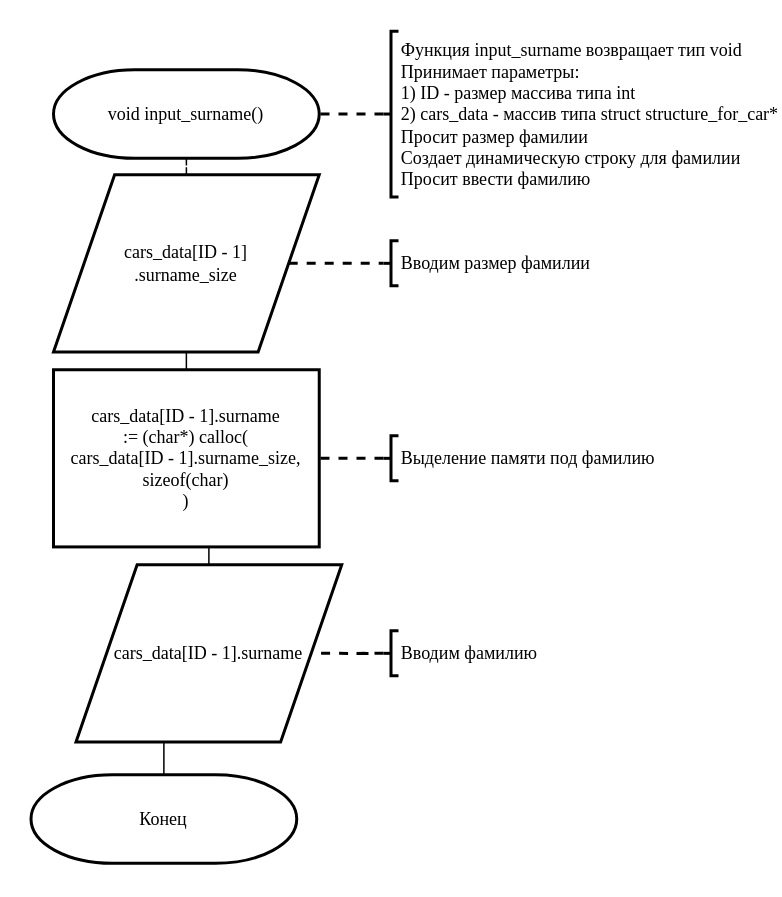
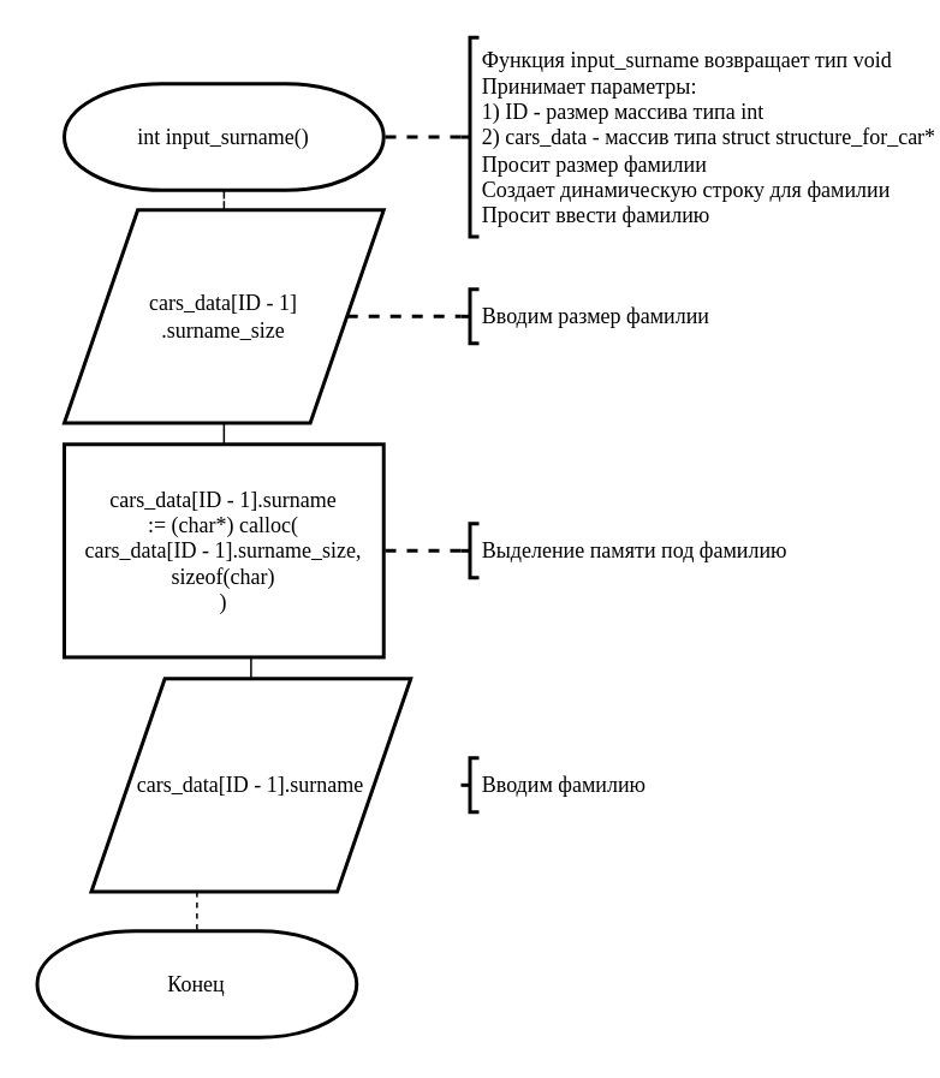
  <mxCell id="0" />
  <mxCell id="1" parent="0" />
  <mxCell id="2" style="edgeStyle=orthogonalEdgeStyle;rounded=0;orthogonalLoop=1;jettySize=auto;html=1;exitX=0.5;exitY=1;exitDx=0;exitDy=0;exitPerimeter=0;endArrow=none;endFill=0;strokeWidth=1;dashed=1;" parent="1" source="3" target="6" edge="1"><mxGeometry relative="1" as="geometry" /></mxCell>
- <mxCell id="3" value="&lt;font face=&quot;Times New Roman&quot;&gt;void input_surname()&lt;/font&gt;" style="strokeWidth=2;html=1;shape=mxgraph.flowchart.terminator;whiteSpace=wrap;" parent="1" vertex="1"><mxGeometry x="35" y="46" width="177.165" height="59.055" as="geometry" /></mxCell>
+ <mxCell id="3" value="&lt;font face=&quot;Times New Roman&quot;&gt;int input_surname()&lt;/font&gt;" style="strokeWidth=2;html=1;shape=mxgraph.flowchart.terminator;whiteSpace=wrap;" parent="1" vertex="1"><mxGeometry x="35" y="46" width="177.165" height="59.055" as="geometry" /></mxCell>
  <mxCell id="4" style="edgeStyle=orthogonalEdgeStyle;rounded=0;orthogonalLoop=1;jettySize=auto;html=1;exitX=0.5;exitY=1;exitDx=0;exitDy=0;entryX=0.5;entryY=0;entryDx=0;entryDy=0;endArrow=none;endFill=0;strokeWidth=1;" parent="1" source="6" target="8" edge="1"><mxGeometry relative="1" as="geometry" /></mxCell>
  <mxCell id="5" style="edgeStyle=orthogonalEdgeStyle;rounded=0;orthogonalLoop=1;jettySize=auto;html=1;exitX=1;exitY=0.5;exitDx=0;exitDy=0;entryX=0;entryY=0.5;entryDx=0;entryDy=0;entryPerimeter=0;endArrow=none;endFill=0;strokeWidth=2;dashed=1;" parent="1" source="6" target="14" edge="1"><mxGeometry relative="1" as="geometry" /></mxCell>
  <mxCell id="6" value="&lt;font face=&quot;Times New Roman&quot;&gt;cars_data[ID - 1]&lt;br&gt;.surname_size&lt;/font&gt;" style="shape=parallelogram;html=1;strokeWidth=2;perimeter=parallelogramPerimeter;whiteSpace=wrap;rounded=0;arcSize=12;size=0.23;" parent="1" vertex="1"><mxGeometry x="35" y="116" width="177.165" height="118.11" as="geometry" /></mxCell>
  <mxCell id="7" style="edgeStyle=orthogonalEdgeStyle;rounded=0;orthogonalLoop=1;jettySize=auto;html=1;exitX=0.5;exitY=1;exitDx=0;exitDy=0;entryX=0.5;entryY=0;entryDx=0;entryDy=0;endArrow=none;endFill=0;strokeWidth=1;" parent="1" source="8" target="10" edge="1"><mxGeometry relative="1" as="geometry" /></mxCell>
  <mxCell id="8" value="&lt;font face=&quot;Times New Roman&quot;&gt;cars_data[ID - 1].surname&lt;br&gt;:= (char*) calloc(&lt;br&gt;cars_data[ID - 1].surname_size, sizeof(char)&lt;br&gt;)&lt;/font&gt;" style="rounded=0;whiteSpace=wrap;html=1;absoluteArcSize=1;arcSize=14;strokeWidth=2;" parent="1" vertex="1"><mxGeometry x="35" y="246" width="177.165" height="118.11" as="geometry" /></mxCell>
- <mxCell id="9" style="edgeStyle=orthogonalEdgeStyle;rounded=0;orthogonalLoop=1;jettySize=auto;html=1;exitX=0.5;exitY=1;exitDx=0;exitDy=0;entryX=0.5;entryY=0;entryDx=0;entryDy=0;entryPerimeter=0;endArrow=none;endFill=0;strokeWidth=1;" parent="1" source="10" target="11" edge="1"><mxGeometry relative="1" as="geometry" /></mxCell>
+ <mxCell id="9" style="edgeStyle=orthogonalEdgeStyle;rounded=0;orthogonalLoop=1;jettySize=auto;html=1;exitX=0.5;exitY=1;exitDx=0;exitDy=0;entryX=0.5;entryY=0;entryDx=0;entryDy=0;entryPerimeter=0;endArrow=none;endFill=0;strokeWidth=1;dashed=1;" parent="1" source="10" target="11" edge="1"><mxGeometry relative="1" as="geometry" /></mxCell>
  <mxCell id="10" value="&lt;font face=&quot;Times New Roman&quot;&gt;cars_data[ID - 1].surname&lt;/font&gt;" style="shape=parallelogram;html=1;strokeWidth=2;perimeter=parallelogramPerimeter;whiteSpace=wrap;rounded=0;arcSize=12;size=0.23;" parent="1" vertex="1"><mxGeometry x="50" y="376" width="177.165" height="118.11" as="geometry" /></mxCell>
  <mxCell id="11" value="&lt;font face=&quot;Times New Roman&quot;&gt;Конец&lt;/font&gt;" style="strokeWidth=2;html=1;shape=mxgraph.flowchart.terminator;whiteSpace=wrap;" parent="1" vertex="1"><mxGeometry x="20" y="516" width="177.165" height="59.055" as="geometry" /></mxCell>
  <mxCell id="12" style="edgeStyle=orthogonalEdgeStyle;rounded=0;orthogonalLoop=1;jettySize=auto;html=1;endArrow=none;endFill=0;dashed=1;strokeWidth=2;" parent="1" source="13" target="3" edge="1"><mxGeometry relative="1" as="geometry" /></mxCell>
  <mxCell id="13" value="&lt;font face=&quot;Times New Roman&quot;&gt;Функция input_surname возвращает тип void&lt;br&gt;Принимает параметры:&lt;br&gt;1) ID - размер массива типа int&lt;br&gt;2) cars_data - массив типа struct structure_for_car*&lt;br&gt;Просит размер фамилии&lt;br&gt;Создает динамическую строку для фамилии&lt;br&gt;Просит ввести фамилию&lt;/font&gt;" style="strokeWidth=2;html=1;shape=mxgraph.flowchart.annotation_2;align=left;labelPosition=right;pointerEvents=1;rounded=0;" parent="1" vertex="1"><mxGeometry x="255" y="20.29" width="10" height="110.47" as="geometry" /></mxCell>
  <mxCell id="14" value="&lt;font face=&quot;Times New Roman&quot;&gt;Вводим размер фамилии&lt;/font&gt;" style="strokeWidth=2;html=1;shape=mxgraph.flowchart.annotation_2;align=left;labelPosition=right;pointerEvents=1;rounded=0;" parent="1" vertex="1"><mxGeometry x="255" y="160.05" width="10" height="30" as="geometry" /></mxCell>
  <mxCell id="15" style="edgeStyle=orthogonalEdgeStyle;rounded=0;orthogonalLoop=1;jettySize=auto;html=1;exitX=0;exitY=0.5;exitDx=0;exitDy=0;exitPerimeter=0;entryX=1;entryY=0.5;entryDx=0;entryDy=0;dashed=1;endArrow=none;endFill=0;strokeWidth=2;" parent="1" source="16" target="8" edge="1"><mxGeometry relative="1" as="geometry" /></mxCell>
  <mxCell id="16" value="&lt;font face=&quot;Times New Roman&quot;&gt;Выделение памяти под фамилию&lt;/font&gt;" style="strokeWidth=2;html=1;shape=mxgraph.flowchart.annotation_2;align=left;labelPosition=right;pointerEvents=1;rounded=0;" parent="1" vertex="1"><mxGeometry x="255" y="290.05" width="10" height="30" as="geometry" /></mxCell>
- <mxCell id="17" style="edgeStyle=orthogonalEdgeStyle;rounded=0;orthogonalLoop=1;jettySize=auto;html=1;exitX=0;exitY=0.5;exitDx=0;exitDy=0;exitPerimeter=0;entryX=1;entryY=0.5;entryDx=0;entryDy=0;dashed=1;endArrow=none;endFill=0;strokeWidth=2;" parent="1" source="18" target="10" edge="1"><mxGeometry relative="1" as="geometry" /></mxCell>
  <mxCell id="18" value="&lt;font face=&quot;Times New Roman&quot;&gt;Вводим фамилию&lt;/font&gt;" style="strokeWidth=2;html=1;shape=mxgraph.flowchart.annotation_2;align=left;labelPosition=right;pointerEvents=1;rounded=0;" parent="1" vertex="1"><mxGeometry x="255" y="420.05" width="10" height="30" as="geometry" /></mxCell>
